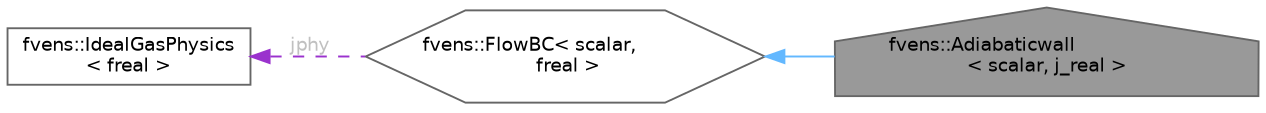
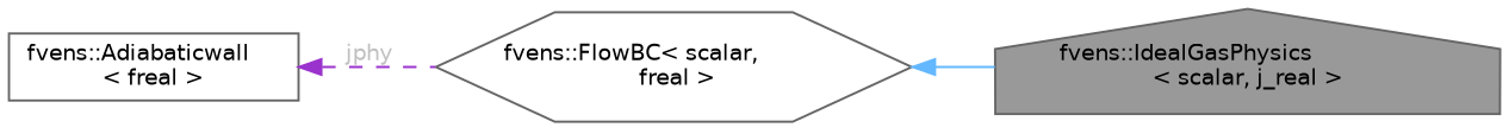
  digraph {
    rankdir=LR
    node [color=gray40 fillcolor=white fontname=Helvetica fontsize=10 style=filled]
    edge [dir=back fontname=Helvetica fontsize=10 labelfontname=Helvetica labelfontsize=10]
-   n1 [fillcolor=grey60 fontcolor=black height=0.2 label="fvens::Adiabaticwall\l\< scalar, j_real \>" shape=house width=0.4]
+   n1 [fillcolor=grey60 fontcolor=black height=0.2 label="fvens::IdealGasPhysics\l\< scalar, j_real \>" shape=house width=0.4]
    n2 [height=0.2 label="fvens::FlowBC\< scalar,\l freal \>" shape=hexagon width=0.4]
-   n3 [height=0.2 label="fvens::IdealGasPhysics\l\< freal \>" shape=box width=0.4]
+   n3 [height=0.2 label="fvens::Adiabaticwall\l\< freal \>" shape=box width=0.4]
    n2 -> n1 [color=steelblue1 style=solid]
    n3 -> n2 [color=darkorchid3 fontcolor=grey label=" jphy" style=dashed]
  }
